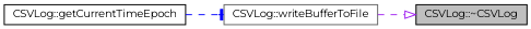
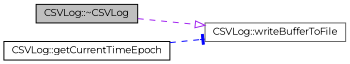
  digraph {
    fontname=Montserrat
    rankdir=LR
    node [color=black fillcolor=white fontname=Montserrat fontsize=10 shape=record style=filled]
    edge [fontname=Montserrat fontsize=10 labelfontname=Helvetica labelfontsize=10 style=dashed]
    n1 [fillcolor=grey75 fontcolor=black height=0.2 label="CSVLog::~CSVLog" width=0.4]
    n2 [color=gray40 height=0.2 label="CSVLog::writeBufferToFile" width=0.4]
    n3 [height=0.2 label="CSVLog::getCurrentTimeEpoch" width=0.4]
-   n2 -> n1 [arrowhead=onormal color=purple]
+   n1 -> n2 [arrowhead=onormal color=purple]
    n3 -> n2 [arrowhead=tee color=blue]
  }
